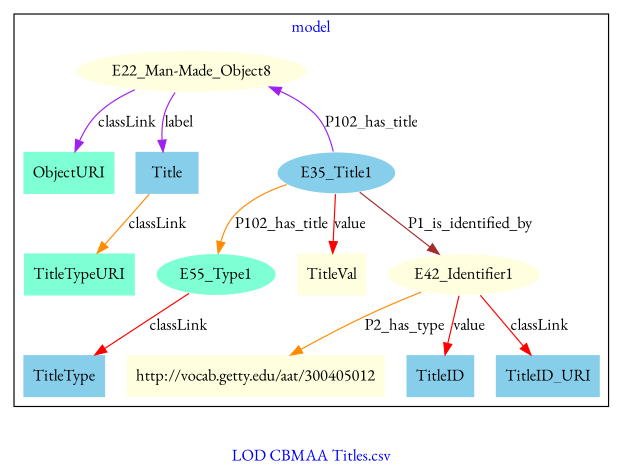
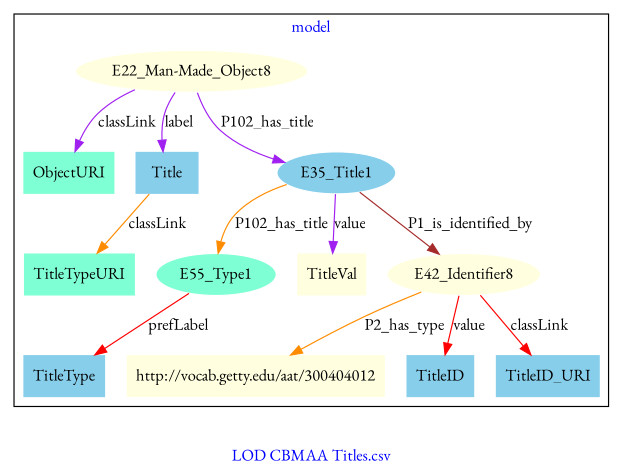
  digraph {
    fontcolor=blue
    fontname="EB Garamond"
    label="LOD CBMAA Titles.csv"
    remincross=true
    node [fillcolor=skyblue fontname="EB Garamond" style=filled shape=plaintext]
    edge [color=red fontcolor=black fontname="EB Garamond"]
    n1 [color=white fillcolor=lightyellow label="E22_Man-Made_Object8" shape=""]
    n2 [fillcolor=aquamarine label=ObjectURI]
    n3 [color=white label=E35_Title1 shape=""]
    n4 [label=Title]
-   n5 [color=white fillcolor=lightyellow label=E42_Identifier1 shape=""]
+   n5 [color=white fillcolor=lightyellow label=E42_Identifier8 shape=""]
    n6 [color=white fillcolor=aquamarine label=E55_Type1 shape=""]
    n7 [fillcolor=lightyellow label=TitleVal]
    n8 [label=TitleID_URI]
-   n9 [fillcolor=lightyellow label="http://vocab.getty.edu/aat/300405012"]
+   n9 [fillcolor=lightyellow label="http://vocab.getty.edu/aat/300404012"]
    n10 [label=TitleID]
    n11 [fillcolor=aquamarine label=TitleTypeURI]
    n12 [label=TitleType]
    subgraph cluster_1 {
      label=model
      n1
      n2
      n3
      n4
      n5
      n6
      n7
      n8
      n9
      n10
      n11
      n12
    }
    n1 -> n2 [color=purple label=classLink]
-   n3 -> n1 [color=purple label=P102_has_title]
+   n1 -> n3 [color=purple label=P102_has_title]
    n1 -> n4 [color=purple label=label]
    n3 -> n5 [color=brown label=P1_is_identified_by]
    n3 -> n6 [color=darkorange label=P102_has_title]
-   n3 -> n7 [label=value]
+   n3 -> n7 [color=purple label=value]
    n4 -> n11 [color=darkorange label=classLink]
    n5 -> n8 [label=classLink]
    n5 -> n9 [color=darkorange label=P2_has_type]
    n5 -> n10 [label=value]
-   n6 -> n12 [label=classLink]
+   n6 -> n12 [label=prefLabel]
  }
